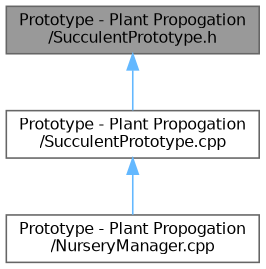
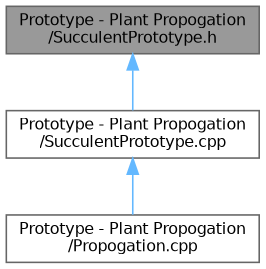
  digraph {
    node [color=grey40 fillcolor=white fontname=Helvetica fontsize=10 shape=box style=filled]
    edge [color=steelblue1 dir=back fontname=Helvetica fontsize=10 labelfontname=Helvetica labelfontsize=10 style=solid]
    n1 [color=gray40 fillcolor=grey60 fontcolor=black height=0.2 label="Prototype - Plant Propogation\l/SucculentPrototype.h" width=0.4]
    n2 [height=0.2 label="Prototype - Plant Propogation\l/SucculentPrototype.cpp" width=0.4]
-   n3 [height=0.2 label="Prototype - Plant Propogation\l/NurseryManager.cpp" width=0.4]
+   n3 [height=0.2 label="Prototype - Plant Propogation\l/Propogation.cpp" width=0.4]
    n1 -> n2
    n2 -> n3
  }
